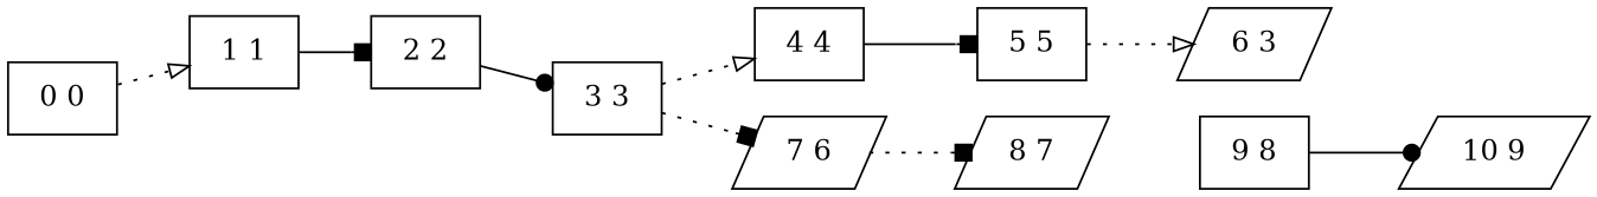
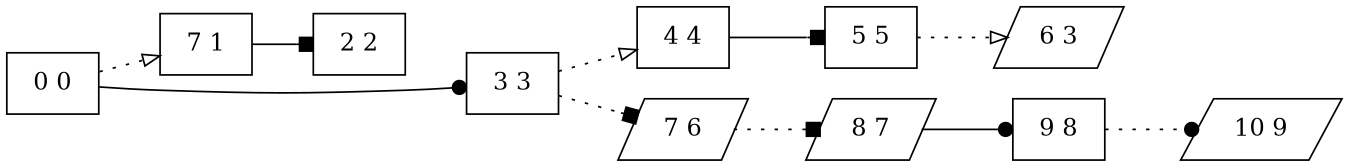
  digraph {
    rankdir=LR
    node [isInitial=false kind=ACCEPTING shape=box]
    edge [arrowhead=box letter=0 style=dotted]
    n1 [index=0 isInitial=true label="0 0"]
-   n2 [index=1 label="1 1"]
+   n2 [index=1 label="7 1"]
    n3 [index=3 label="3 3"]
    n4 [index=2 kind=AVOID label="2 2"]
    n5 [index=4 label="4 4"]
    n6 [index=7 label="7 6" shape=parallelogram]
    n7 [index=5 label="5 5"]
    n8 [index=8 label="8 7" shape=parallelogram]
    n9 [index=6 label="6 3" shape=parallelogram]
    n10 [index=9 label="9 8"]
    n11 [index=10 label="10 9" shape=parallelogram]
    n1 -> n2 [arrowhead=onormal index=0]
-   n4 -> n3 [arrowhead=dot index=2 letter=1 style=solid]
+   n1 -> n3 [arrowhead=dot index=2 letter=1 style=solid]
    n2 -> n4 [index=1 style=solid]
    n3 -> n5 [arrowhead=onormal index=3]
    n3 -> n6 [index=6 letter=1]
    n5 -> n7 [index=4 letter=1 style=solid]
    n6 -> n8 [index=7]
    n7 -> n9 [arrowhead=onormal index=5 letter=1]
-   n10 -> n11 [arrowhead=dot index=9 style=solid]
+   n8 -> n10 [arrowhead=dot index=8 style=solid]
+   n10 -> n11 [arrowhead=dot index=9]
  }
